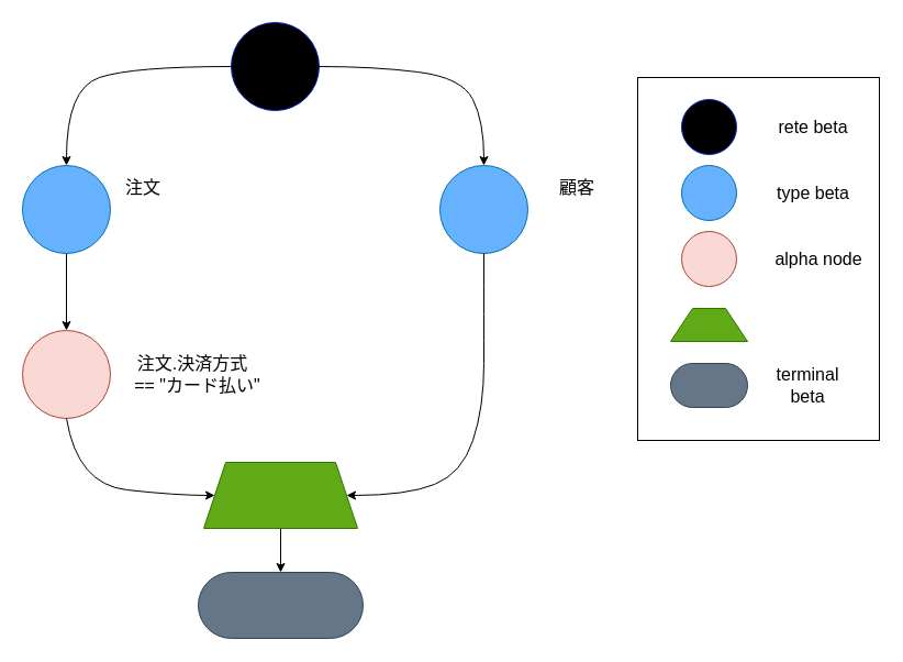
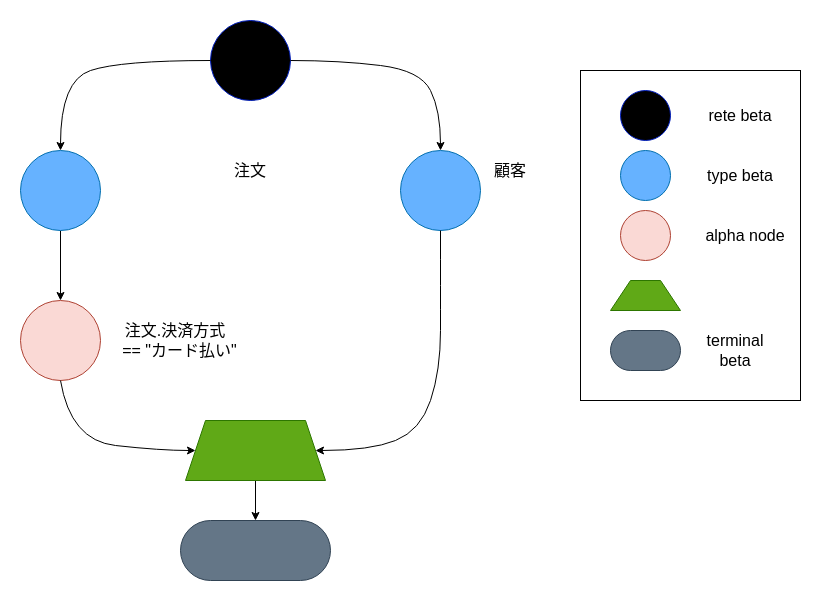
  <mxCell id="0" />
  <mxCell id="1" parent="0" />
  <mxCell id="2" value="" style="rounded=0;whiteSpace=wrap;html=1;fillColor=none;" vertex="1" parent="1"><mxGeometry x="580" y="70" width="220" height="330" as="geometry" /></mxCell>
  <mxCell id="3" value="" style="ellipse;whiteSpace=wrap;html=1;aspect=fixed;fillColor=#000000;fontColor=#ffffff;strokeColor=#001DBC;" vertex="1" parent="1"><mxGeometry x="210" y="20" width="80" height="80" as="geometry" /></mxCell>
  <mxCell id="4" style="edgeStyle=none;html=1;" edge="1" parent="1" source="5" target="6"><mxGeometry relative="1" as="geometry" /></mxCell>
  <mxCell id="5" value="" style="shape=trapezoid;perimeter=trapezoidPerimeter;whiteSpace=wrap;html=1;fixedSize=1;fillColor=#60a917;strokeColor=#2D7600;fontColor=#ffffff;" vertex="1" parent="1"><mxGeometry x="185" y="420" width="140" height="60" as="geometry" /></mxCell>
  <mxCell id="6" value="" style="rounded=1;whiteSpace=wrap;html=1;arcSize=50;fillColor=#647687;fontColor=#ffffff;strokeColor=#314354;" vertex="1" parent="1"><mxGeometry x="180" y="520" width="150" height="60" as="geometry" /></mxCell>
  <mxCell id="7" style="edgeStyle=none;html=1;" edge="1" parent="1" source="8" target="12"><mxGeometry relative="1" as="geometry" /></mxCell>
  <mxCell id="8" value="" style="ellipse;whiteSpace=wrap;html=1;aspect=fixed;fillColor=#66B2FF;fontColor=#ffffff;strokeColor=#006EAF;" vertex="1" parent="1"><mxGeometry x="20" y="150" width="80" height="80" as="geometry" /></mxCell>
  <mxCell id="9" value="" style="curved=1;endArrow=classic;html=1;exitX=0;exitY=0.5;exitDx=0;exitDy=0;entryX=0.5;entryY=0;entryDx=0;entryDy=0;" edge="1" parent="1" source="3" target="8"><mxGeometry width="50" height="50" relative="1" as="geometry"><mxPoint x="270" y="310" as="sourcePoint" /><mxPoint x="320" y="260" as="targetPoint" /><Array as="points"><mxPoint x="120" y="60" /><mxPoint x="60" y="80" /></Array></mxGeometry></mxCell>
  <mxCell id="10" value="" style="curved=1;endArrow=classic;html=1;exitX=1;exitY=0.5;exitDx=0;exitDy=0;entryX=0.5;entryY=0;entryDx=0;entryDy=0;" edge="1" parent="1" source="3" target="11"><mxGeometry width="50" height="50" relative="1" as="geometry"><mxPoint x="525" y="180" as="sourcePoint" /><mxPoint x="490" y="150" as="targetPoint" /><Array as="points"><mxPoint x="340" y="60" /><mxPoint x="420" y="70" /><mxPoint x="440" y="110" /></Array></mxGeometry></mxCell>
  <mxCell id="11" value="" style="ellipse;whiteSpace=wrap;html=1;aspect=fixed;fillColor=#66B2FF;fontColor=#ffffff;strokeColor=#006EAF;" vertex="1" parent="1"><mxGeometry x="400" y="150" width="80" height="80" as="geometry" /></mxCell>
  <mxCell id="12" value="" style="ellipse;whiteSpace=wrap;html=1;aspect=fixed;fillColor=#fad9d5;strokeColor=#ae4132;" vertex="1" parent="1"><mxGeometry x="20" y="300" width="80" height="80" as="geometry" /></mxCell>
  <mxCell id="13" value="" style="curved=1;endArrow=classic;html=1;exitX=0.5;exitY=1;exitDx=0;exitDy=0;entryX=0;entryY=0.5;entryDx=0;entryDy=0;" edge="1" parent="1" source="12" target="5"><mxGeometry width="50" height="50" relative="1" as="geometry"><mxPoint x="170" y="520" as="sourcePoint" /><mxPoint x="10" y="620" as="targetPoint" /><Array as="points"><mxPoint x="70" y="440" /><mxPoint x="160" y="450" /></Array></mxGeometry></mxCell>
- <mxCell id="14" value="顧客" style="text;html=1;strokeColor=none;fillColor=none;align=center;verticalAlign=middle;whiteSpace=wrap;rounded=0;fontSize=16;" vertex="1" parent="1"><mxGeometry x="495" y="150" width="60" height="40" as="geometry" /></mxCell>
- <mxCell id="15" value="注文" style="text;html=1;strokeColor=none;fillColor=none;align=center;verticalAlign=middle;whiteSpace=wrap;rounded=0;fontSize=16;" vertex="1" parent="1"><mxGeometry x="100" y="150" width="60" height="40" as="geometry" /></mxCell>
+ <mxCell id="14" value="顧客" style="text;html=1;strokeColor=none;fillColor=none;align=center;verticalAlign=middle;whiteSpace=wrap;rounded=0;fontSize=16;" vertex="1" parent="1"><mxGeometry x="480" y="150" width="60" height="40" as="geometry" /></mxCell>
+ <mxCell id="15" value="注文" style="text;html=1;strokeColor=none;fillColor=none;align=center;verticalAlign=middle;whiteSpace=wrap;rounded=0;fontSize=16;" vertex="1" parent="1"><mxGeometry x="220" y="150" width="60" height="40" as="geometry" /></mxCell>
  <mxCell id="16" value="注文.決済方式&lt;br&gt;&amp;nbsp; == &quot;カード払い&quot;" style="text;html=1;strokeColor=none;fillColor=none;align=center;verticalAlign=middle;whiteSpace=wrap;rounded=0;fontSize=16;" vertex="1" parent="1"><mxGeometry x="100" y="310" width="150" height="60" as="geometry" /></mxCell>
  <mxCell id="17" value="" style="ellipse;whiteSpace=wrap;html=1;aspect=fixed;fillColor=#000000;fontColor=#ffffff;strokeColor=#001DBC;" vertex="1" parent="1"><mxGeometry x="620" y="90" width="50" height="50" as="geometry" /></mxCell>
  <mxCell id="18" value="" style="ellipse;whiteSpace=wrap;html=1;aspect=fixed;fillColor=#66B2FF;fontColor=#ffffff;strokeColor=#006EAF;" vertex="1" parent="1"><mxGeometry x="620" y="150" width="50" height="50" as="geometry" /></mxCell>
  <mxCell id="19" value="" style="ellipse;whiteSpace=wrap;html=1;aspect=fixed;fillColor=#fad9d5;strokeColor=#ae4132;" vertex="1" parent="1"><mxGeometry x="620" y="210" width="50" height="50" as="geometry" /></mxCell>
  <mxCell id="20" value="" style="shape=trapezoid;perimeter=trapezoidPerimeter;whiteSpace=wrap;html=1;fixedSize=1;fillColor=#60a917;strokeColor=#2D7600;fontColor=#ffffff;" vertex="1" parent="1"><mxGeometry x="610" y="280" width="70" height="30" as="geometry" /></mxCell>
  <mxCell id="21" value="" style="rounded=1;whiteSpace=wrap;html=1;arcSize=50;fillColor=#647687;fontColor=#ffffff;strokeColor=#314354;" vertex="1" parent="1"><mxGeometry x="610" y="330" width="70" height="40" as="geometry" /></mxCell>
  <mxCell id="22" value="rete beta" style="text;html=1;strokeColor=none;fillColor=none;align=center;verticalAlign=middle;whiteSpace=wrap;rounded=0;strokeWidth=1;fontSize=16;" vertex="1" parent="1"><mxGeometry x="700" y="95" width="80" height="40" as="geometry" /></mxCell>
  <mxCell id="23" value="type beta" style="text;html=1;strokeColor=none;fillColor=none;align=center;verticalAlign=middle;whiteSpace=wrap;rounded=0;strokeWidth=1;fontSize=16;" vertex="1" parent="1"><mxGeometry x="700" y="155" width="80" height="40" as="geometry" /></mxCell>
  <mxCell id="24" value="alpha node" style="text;html=1;strokeColor=none;fillColor=none;align=center;verticalAlign=middle;whiteSpace=wrap;rounded=0;strokeWidth=1;fontSize=16;" vertex="1" parent="1"><mxGeometry x="700" y="215" width="90" height="40" as="geometry" /></mxCell>
  <mxCell id="25" value="terminal beta" style="text;html=1;strokeColor=none;fillColor=none;align=center;verticalAlign=middle;whiteSpace=wrap;rounded=0;strokeWidth=1;fontSize=16;" vertex="1" parent="1"><mxGeometry x="690" y="330" width="90" height="40" as="geometry" /></mxCell>
  <mxCell id="26" value="" style="curved=1;endArrow=classic;html=1;exitX=0.5;exitY=1;exitDx=0;exitDy=0;entryX=1;entryY=0.5;entryDx=0;entryDy=0;" edge="1" parent="1" source="11" target="5"><mxGeometry width="50" height="50" relative="1" as="geometry"><mxPoint x="420" y="260" as="sourcePoint" /><mxPoint x="290" y="350" as="targetPoint" /><Array as="points"><mxPoint x="440" y="290" /><mxPoint x="440" y="370" /><mxPoint x="420" y="430" /><mxPoint x="370" y="450" /></Array></mxGeometry></mxCell>
